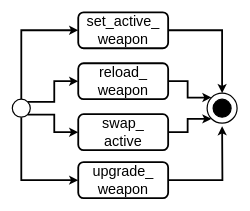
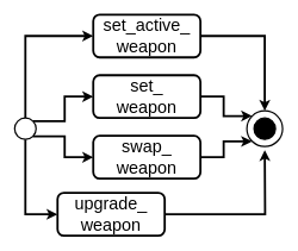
  <mxCell id="0" />
  <mxCell id="1" parent="0" />
  <mxCell id="2" style="edgeStyle=orthogonalEdgeStyle;rounded=0;orthogonalLoop=1;jettySize=auto;html=1;exitX=0.5;exitY=0;exitDx=0;exitDy=0;exitPerimeter=0;entryX=0;entryY=0.5;entryDx=0;entryDy=0;strokeWidth=3;" edge="1" parent="1" source="6" target="12"><mxGeometry relative="1" as="geometry" /></mxCell>
  <mxCell id="3" style="edgeStyle=orthogonalEdgeStyle;rounded=0;orthogonalLoop=1;jettySize=auto;html=1;exitX=0.855;exitY=0.145;exitDx=0;exitDy=0;exitPerimeter=0;entryX=0;entryY=0.5;entryDx=0;entryDy=0;strokeWidth=3;" edge="1" parent="1" source="6" target="10"><mxGeometry relative="1" as="geometry" /></mxCell>
  <mxCell id="4" style="edgeStyle=orthogonalEdgeStyle;rounded=0;orthogonalLoop=1;jettySize=auto;html=1;exitX=0.855;exitY=0.855;exitDx=0;exitDy=0;exitPerimeter=0;entryX=0;entryY=0.5;entryDx=0;entryDy=0;strokeWidth=3;" edge="1" parent="1" source="6" target="14"><mxGeometry relative="1" as="geometry" /></mxCell>
  <mxCell id="5" style="edgeStyle=orthogonalEdgeStyle;rounded=0;orthogonalLoop=1;jettySize=auto;html=1;exitX=0.5;exitY=1;exitDx=0;exitDy=0;exitPerimeter=0;entryX=0;entryY=0.5;entryDx=0;entryDy=0;strokeWidth=3;" edge="1" parent="1" source="6" target="16"><mxGeometry relative="1" as="geometry" /></mxCell>
  <mxCell id="6" value="" style="strokeWidth=2;html=1;shape=mxgraph.flowchart.start_2;whiteSpace=wrap;" vertex="1" parent="1"><mxGeometry x="20" y="165" width="30" height="30" as="geometry" /></mxCell>
  <mxCell id="7" value="" style="strokeWidth=2;html=1;shape=mxgraph.flowchart.start_2;whiteSpace=wrap;" vertex="1" parent="1"><mxGeometry x="345" y="155" width="50" height="50" as="geometry" /></mxCell>
  <mxCell id="8" value="" style="strokeWidth=2;html=1;shape=mxgraph.flowchart.start_2;whiteSpace=wrap;fillColor=#000000;" vertex="1" parent="1"><mxGeometry x="355" y="165" width="30" height="30" as="geometry" /></mxCell>
  <mxCell id="9" style="edgeStyle=orthogonalEdgeStyle;rounded=0;orthogonalLoop=1;jettySize=auto;html=1;exitX=1;exitY=0.5;exitDx=0;exitDy=0;entryX=0.145;entryY=0.145;entryDx=0;entryDy=0;entryPerimeter=0;strokeWidth=3;" edge="1" parent="1" source="10" target="7"><mxGeometry relative="1" as="geometry" /></mxCell>
- <mxCell id="10" value="&lt;div&gt;&lt;font size=&quot;3&quot;&gt;&lt;font style=&quot;font-size: 24px&quot;&gt;reload_&lt;/font&gt;&lt;/font&gt;&lt;/div&gt;&lt;div&gt;&lt;font size=&quot;3&quot;&gt;&lt;font style=&quot;font-size: 24px&quot;&gt;weapon&lt;br&gt;&lt;/font&gt;&lt;/font&gt;&lt;/div&gt;" style="rounded=1;whiteSpace=wrap;html=1;fillColor=#FFFFFF;strokeWidth=3;" vertex="1" parent="1"><mxGeometry x="130" y="105" width="150" height="60" as="geometry" /></mxCell>
+ <mxCell id="10" value="&lt;div&gt;&lt;font size=&quot;3&quot;&gt;&lt;font style=&quot;font-size: 24px&quot;&gt;set_&lt;/font&gt;&lt;/font&gt;&lt;/div&gt;&lt;div&gt;&lt;font size=&quot;3&quot;&gt;&lt;font style=&quot;font-size: 24px&quot;&gt;weapon&lt;br&gt;&lt;/font&gt;&lt;/font&gt;&lt;/div&gt;" style="rounded=1;whiteSpace=wrap;html=1;fillColor=#FFFFFF;strokeWidth=3;" vertex="1" parent="1"><mxGeometry x="130" y="105" width="150" height="60" as="geometry" /></mxCell>
  <mxCell id="11" style="edgeStyle=orthogonalEdgeStyle;rounded=0;orthogonalLoop=1;jettySize=auto;html=1;exitX=1;exitY=0.5;exitDx=0;exitDy=0;entryX=0.5;entryY=0;entryDx=0;entryDy=0;entryPerimeter=0;strokeWidth=3;" edge="1" parent="1" source="12" target="7"><mxGeometry relative="1" as="geometry" /></mxCell>
  <mxCell id="12" value="&lt;div&gt;&lt;font size=&quot;3&quot;&gt;&lt;font style=&quot;font-size: 24px&quot;&gt;set_active_&lt;/font&gt;&lt;/font&gt;&lt;/div&gt;&lt;div&gt;&lt;font size=&quot;3&quot;&gt;&lt;font style=&quot;font-size: 24px&quot;&gt;weapon&lt;br&gt;&lt;/font&gt;&lt;/font&gt;&lt;/div&gt;" style="rounded=1;whiteSpace=wrap;html=1;fillColor=#FFFFFF;strokeWidth=3;" vertex="1" parent="1"><mxGeometry x="130" y="20" width="150" height="60" as="geometry" /></mxCell>
  <mxCell id="13" style="edgeStyle=orthogonalEdgeStyle;rounded=0;orthogonalLoop=1;jettySize=auto;html=1;exitX=1;exitY=0.5;exitDx=0;exitDy=0;entryX=0.145;entryY=0.855;entryDx=0;entryDy=0;entryPerimeter=0;strokeWidth=3;" edge="1" parent="1" source="14" target="7"><mxGeometry relative="1" as="geometry" /></mxCell>
- <mxCell id="14" value="&lt;div&gt;&lt;font size=&quot;3&quot;&gt;&lt;font style=&quot;font-size: 24px&quot;&gt;swap_&lt;/font&gt;&lt;/font&gt;&lt;/div&gt;&lt;div&gt;&lt;font size=&quot;3&quot;&gt;&lt;font style=&quot;font-size: 24px&quot;&gt;active&lt;/font&gt;&lt;/font&gt;&lt;/div&gt;" style="rounded=1;whiteSpace=wrap;html=1;fillColor=#FFFFFF;strokeWidth=3;" vertex="1" parent="1"><mxGeometry x="130" y="190" width="150" height="60" as="geometry" /></mxCell>
+ <mxCell id="14" value="&lt;div&gt;&lt;font size=&quot;3&quot;&gt;&lt;font style=&quot;font-size: 24px&quot;&gt;swap_&lt;/font&gt;&lt;/font&gt;&lt;/div&gt;&lt;div&gt;&lt;font size=&quot;3&quot;&gt;&lt;font style=&quot;font-size: 24px&quot;&gt;weapon&lt;/font&gt;&lt;/font&gt;&lt;/div&gt;" style="rounded=1;whiteSpace=wrap;html=1;fillColor=#FFFFFF;strokeWidth=3;" vertex="1" parent="1"><mxGeometry x="130" y="190" width="150" height="60" as="geometry" /></mxCell>
  <mxCell id="15" style="edgeStyle=orthogonalEdgeStyle;rounded=0;orthogonalLoop=1;jettySize=auto;html=1;exitX=1;exitY=0.5;exitDx=0;exitDy=0;strokeWidth=3;" edge="1" parent="1" source="16"><mxGeometry relative="1" as="geometry"><mxPoint x="370" y="210" as="targetPoint" /></mxGeometry></mxCell>
- <mxCell id="16" value="&lt;div&gt;&lt;font size=&quot;3&quot;&gt;&lt;font style=&quot;font-size: 24px&quot;&gt;upgrade_&lt;/font&gt;&lt;/font&gt;&lt;/div&gt;&lt;div&gt;&lt;font size=&quot;3&quot;&gt;&lt;font style=&quot;font-size: 24px&quot;&gt;weapon&lt;br&gt;&lt;/font&gt;&lt;/font&gt;&lt;/div&gt;" style="rounded=1;whiteSpace=wrap;html=1;fillColor=#FFFFFF;strokeWidth=3;" vertex="1" parent="1"><mxGeometry x="130" y="270" width="150" height="60" as="geometry" /></mxCell>
+ <mxCell id="16" value="&lt;div&gt;&lt;font size=&quot;3&quot;&gt;&lt;font style=&quot;font-size: 24px&quot;&gt;upgrade_&lt;/font&gt;&lt;/font&gt;&lt;/div&gt;&lt;div&gt;&lt;font size=&quot;3&quot;&gt;&lt;font style=&quot;font-size: 24px&quot;&gt;weapon&lt;br&gt;&lt;/font&gt;&lt;/font&gt;&lt;/div&gt;" style="rounded=1;whiteSpace=wrap;html=1;fillColor=#FFFFFF;strokeWidth=3;" vertex="1" parent="1"><mxGeometry x="80" y="270" width="150" height="60" as="geometry" /></mxCell>
